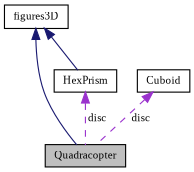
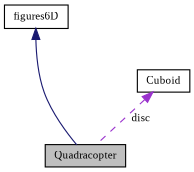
  digraph {
    fontname="Liberation Serif"
    node [color=black fillcolor=white fontname="Liberation Serif" fontsize=10 shape=record style=filled]
    edge [color=darkorchid3 dir=back fontname="Liberation Serif" fontsize=10 labelfontname=Helvetica labelfontsize=10 style=dashed]
    n1 [fillcolor=grey75 fontcolor=black height=0.2 label=Quadracopter width=0.4]
-   n2 [height=0.2 label=HexPrism width=0.4]
-   n3 [height=0.2 label=figures3D width=0.4]
+   n3 [height=0.2 label=figures6D width=0.4]
    n4 [height=0.2 label=Cuboid width=0.4]
-   n2 -> n1 [label=" disc"]
    n3 -> n1 [color=midnightblue style=solid]
-   n3 -> n2 [color=midnightblue style=solid]
    n4 -> n1 [label=" disc"]
  }
